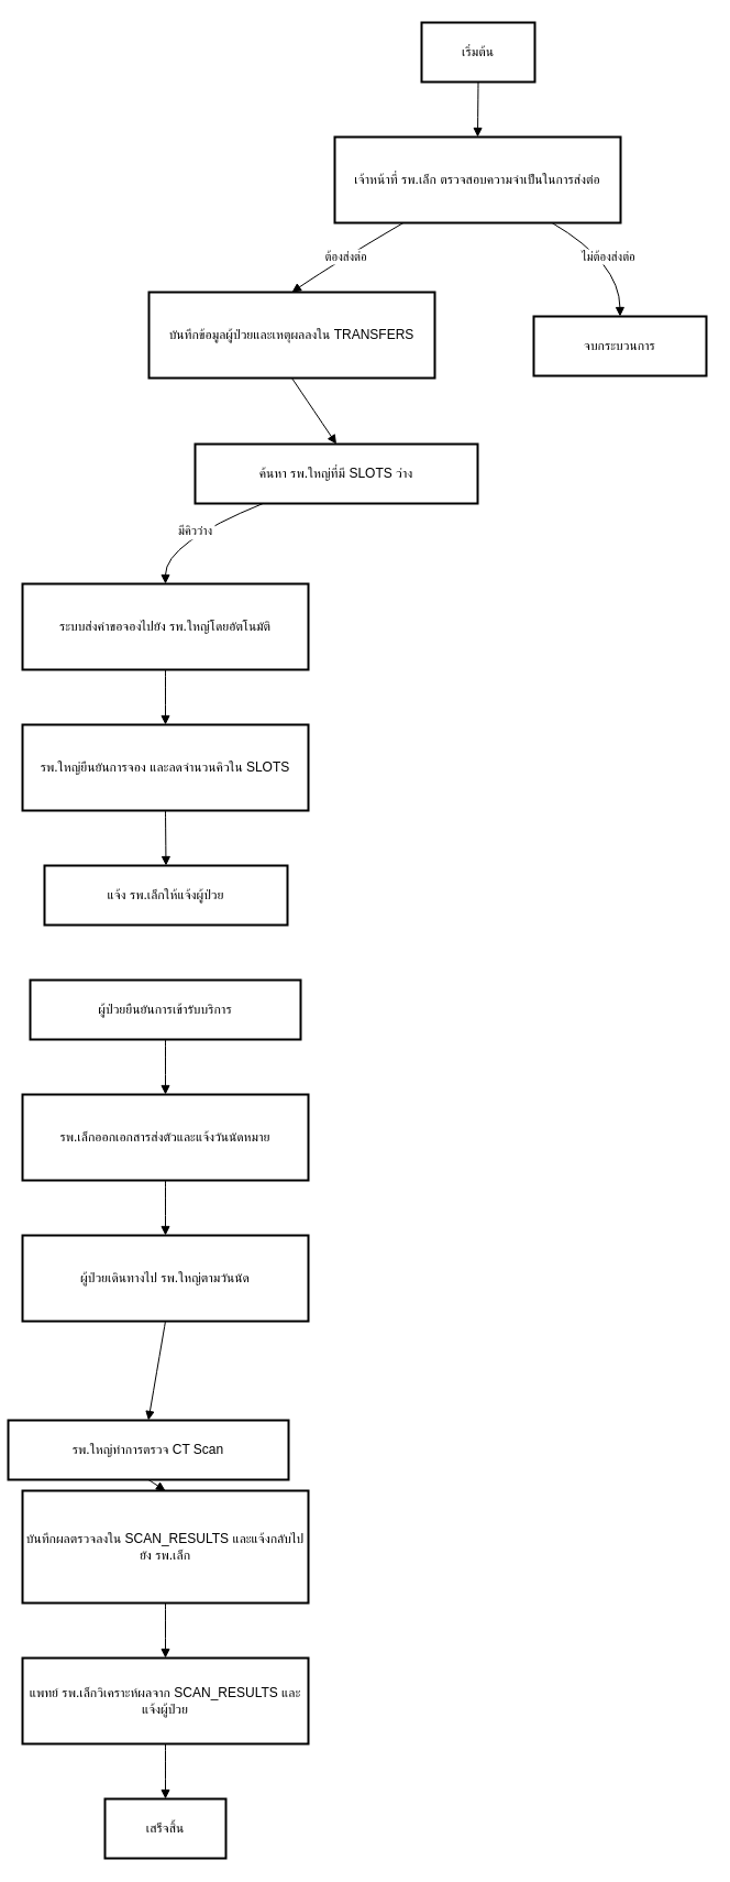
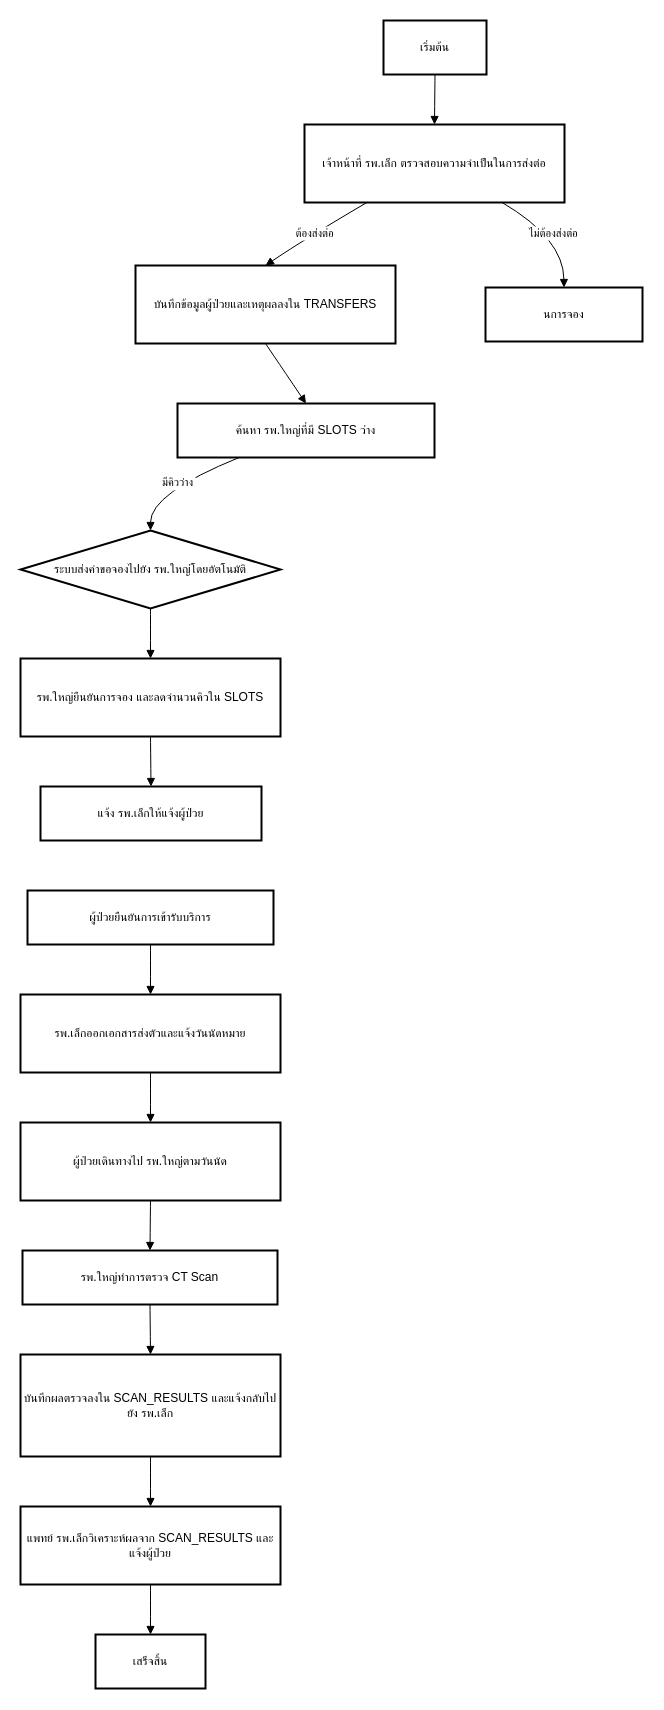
  <mxCell id="0" />
  <mxCell id="1" parent="0" />
  <mxCell id="2" value="เริ่มต้น" style="whiteSpace=wrap;strokeWidth=2;" parent="1" vertex="1"><mxGeometry x="383" y="20" width="103" height="54" as="geometry" /></mxCell>
  <mxCell id="3" value="เจ้าหน้าที่ รพ.เล็ก ตรวจสอบความจำเป็นในการส่งต่อ" style="whiteSpace=wrap;strokeWidth=2;" parent="1" vertex="1"><mxGeometry x="304" y="124" width="260" height="78" as="geometry" /></mxCell>
  <mxCell id="4" value="บันทึกข้อมูลผู้ป่วยและเหตุผลลงใน TRANSFERS" style="whiteSpace=wrap;strokeWidth=2;" parent="1" vertex="1"><mxGeometry x="135" y="265" width="260" height="78" as="geometry" /></mxCell>
- <mxCell id="5" value="จบกระบวนการ" style="whiteSpace=wrap;strokeWidth=2;" parent="1" vertex="1"><mxGeometry x="485" y="287" width="157" height="54" as="geometry" /></mxCell>
+ <mxCell id="5" value="นการจอง" style="whiteSpace=wrap;strokeWidth=2;" parent="1" vertex="1"><mxGeometry x="485" y="287" width="157" height="54" as="geometry" /></mxCell>
  <mxCell id="6" value="ค้นหา รพ.ใหญ่ที่มี SLOTS ว่าง" style="whiteSpace=wrap;strokeWidth=2;" parent="1" vertex="1"><mxGeometry x="177" y="403" width="257" height="54" as="geometry" /></mxCell>
- <mxCell id="7" value="ระบบส่งคำขอจองไปยัง รพ.ใหญ่โดยอัตโนมัติ" style="whiteSpace=wrap;strokeWidth=2;" parent="1" vertex="1"><mxGeometry x="20" y="530" width="260" height="78" as="geometry" /></mxCell>
+ <mxCell id="7" value="ระบบส่งคำขอจองไปยัง รพ.ใหญ่โดยอัตโนมัติ" style="rhombus;whiteSpace=wrap;strokeWidth=2;" parent="1" vertex="1"><mxGeometry x="20" y="530" width="260" height="78" as="geometry" /></mxCell>
  <mxCell id="8" value="รพ.ใหญ่ยืนยันการจอง และลดจำนวนคิวใน SLOTS" style="whiteSpace=wrap;strokeWidth=2;" parent="1" vertex="1"><mxGeometry x="20" y="658" width="260" height="78" as="geometry" /></mxCell>
  <mxCell id="9" value="แจ้ง รพ.เล็กให้แจ้งผู้ป่วย" style="whiteSpace=wrap;strokeWidth=2;" parent="1" vertex="1"><mxGeometry x="40" y="786" width="221" height="54" as="geometry" /></mxCell>
  <mxCell id="10" value="ผู้ป่วยยืนยันการเข้ารับบริการ" style="whiteSpace=wrap;strokeWidth=2;" parent="1" vertex="1"><mxGeometry x="27" y="890" width="246" height="54" as="geometry" /></mxCell>
  <mxCell id="11" value="รพ.เล็กออกเอกสารส่งตัวและแจ้งวันนัดหมาย" style="whiteSpace=wrap;strokeWidth=2;" parent="1" vertex="1"><mxGeometry x="20" y="994" width="260" height="78" as="geometry" /></mxCell>
  <mxCell id="12" value="ผู้ป่วยเดินทางไป รพ.ใหญ่ตามวันนัด" style="whiteSpace=wrap;strokeWidth=2;" parent="1" vertex="1"><mxGeometry x="20" y="1122" width="260" height="78" as="geometry" /></mxCell>
- <mxCell id="13" value="รพ.ใหญ่ทำการตรวจ CT Scan" style="whiteSpace=wrap;strokeWidth=2;" parent="1" vertex="1"><mxGeometry x="7" y="1290" width="255" height="54" as="geometry" /></mxCell>
+ <mxCell id="13" value="รพ.ใหญ่ทำการตรวจ CT Scan" style="whiteSpace=wrap;strokeWidth=2;" parent="1" vertex="1"><mxGeometry x="22" y="1250" width="255" height="54" as="geometry" /></mxCell>
  <mxCell id="14" value="บันทึกผลตรวจลงใน SCAN_RESULTS และแจ้งกลับไปยัง รพ.เล็ก" style="whiteSpace=wrap;strokeWidth=2;" parent="1" vertex="1"><mxGeometry x="20" y="1354" width="260" height="102" as="geometry" /></mxCell>
  <mxCell id="15" value="แพทย์ รพ.เล็กวิเคราะห์ผลจาก SCAN_RESULTS และแจ้งผู้ป่วย" style="whiteSpace=wrap;strokeWidth=2;" parent="1" vertex="1"><mxGeometry x="20" y="1506" width="260" height="78" as="geometry" /></mxCell>
  <mxCell id="16" value="เสร็จสิ้น" style="whiteSpace=wrap;strokeWidth=2;" parent="1" vertex="1"><mxGeometry x="95" y="1634" width="110" height="54" as="geometry" /></mxCell>
  <mxCell id="17" value="" style="curved=1;startArrow=none;endArrow=block;exitX=0.5;exitY=1;entryX=0.5;entryY=0;rounded=0;" parent="1" source="2" target="3" edge="1"><mxGeometry relative="1" as="geometry"><Array as="points" /></mxGeometry></mxCell>
  <mxCell id="18" value="ต้องส่งต่อ" style="curved=1;startArrow=none;endArrow=block;exitX=0.24;exitY=1;entryX=0.5;entryY=0;rounded=0;" parent="1" source="3" target="4" edge="1"><mxGeometry relative="1" as="geometry"><Array as="points"><mxPoint x="305" y="238" /></Array></mxGeometry></mxCell>
  <mxCell id="19" value="ไม่ต้องส่งต่อ" style="curved=1;startArrow=none;endArrow=block;exitX=0.76;exitY=1;entryX=0.5;entryY=0;rounded=0;" parent="1" source="3" target="5" edge="1"><mxGeometry relative="1" as="geometry"><Array as="points"><mxPoint x="563" y="238" /></Array></mxGeometry></mxCell>
  <mxCell id="20" value="" style="curved=1;startArrow=none;endArrow=block;exitX=0.5;exitY=1;entryX=0.5;entryY=0;rounded=0;" parent="1" source="4" target="6" edge="1"><mxGeometry relative="1" as="geometry"><Array as="points" /></mxGeometry></mxCell>
  <mxCell id="21" value="มีคิวว่าง" style="curved=1;startArrow=none;endArrow=block;exitX=0.24;exitY=1;entryX=0.5;entryY=-0.01;rounded=0;" parent="1" source="6" target="7" edge="1"><mxGeometry relative="1" as="geometry"><Array as="points"><mxPoint x="150" y="493" /></Array></mxGeometry></mxCell>
  <mxCell id="22" value="" style="curved=1;startArrow=none;endArrow=block;exitX=0.5;exitY=0.99;entryX=0.5;entryY=-0.01;rounded=0;" parent="1" source="7" target="8" edge="1"><mxGeometry relative="1" as="geometry"><Array as="points" /></mxGeometry></mxCell>
  <mxCell id="23" value="" style="curved=1;startArrow=none;endArrow=block;exitX=0.5;exitY=0.99;entryX=0.5;entryY=-0.01;rounded=0;" parent="1" source="8" target="9" edge="1"><mxGeometry relative="1" as="geometry"><Array as="points" /></mxGeometry></mxCell>
  <mxCell id="24" value="" style="curved=1;startArrow=none;endArrow=block;exitX=0.5;exitY=0.99;entryX=0.5;entryY=-0.01;rounded=0;" parent="1" source="10" target="11" edge="1"><mxGeometry relative="1" as="geometry"><Array as="points" /></mxGeometry></mxCell>
  <mxCell id="25" value="" style="curved=1;startArrow=none;endArrow=block;exitX=0.5;exitY=0.99;entryX=0.5;entryY=-0.01;rounded=0;" parent="1" source="11" target="12" edge="1"><mxGeometry relative="1" as="geometry"><Array as="points" /></mxGeometry></mxCell>
  <mxCell id="26" value="" style="curved=1;startArrow=none;endArrow=block;exitX=0.5;exitY=0.99;entryX=0.5;entryY=-0.01;rounded=0;" parent="1" source="12" target="13" edge="1"><mxGeometry relative="1" as="geometry"><Array as="points" /></mxGeometry></mxCell>
  <mxCell id="27" value="" style="curved=1;startArrow=none;endArrow=block;exitX=0.5;exitY=0.99;entryX=0.5;entryY=0;rounded=0;" parent="1" source="13" target="14" edge="1"><mxGeometry relative="1" as="geometry"><Array as="points" /></mxGeometry></mxCell>
  <mxCell id="28" value="" style="curved=1;startArrow=none;endArrow=block;exitX=0.5;exitY=1;entryX=0.5;entryY=-0.01;rounded=0;" parent="1" source="14" target="15" edge="1"><mxGeometry relative="1" as="geometry"><Array as="points" /></mxGeometry></mxCell>
  <mxCell id="29" value="" style="curved=1;startArrow=none;endArrow=block;exitX=0.5;exitY=0.99;entryX=0.5;entryY=-0.01;rounded=0;" parent="1" source="15" target="16" edge="1"><mxGeometry relative="1" as="geometry"><Array as="points" /></mxGeometry></mxCell>
